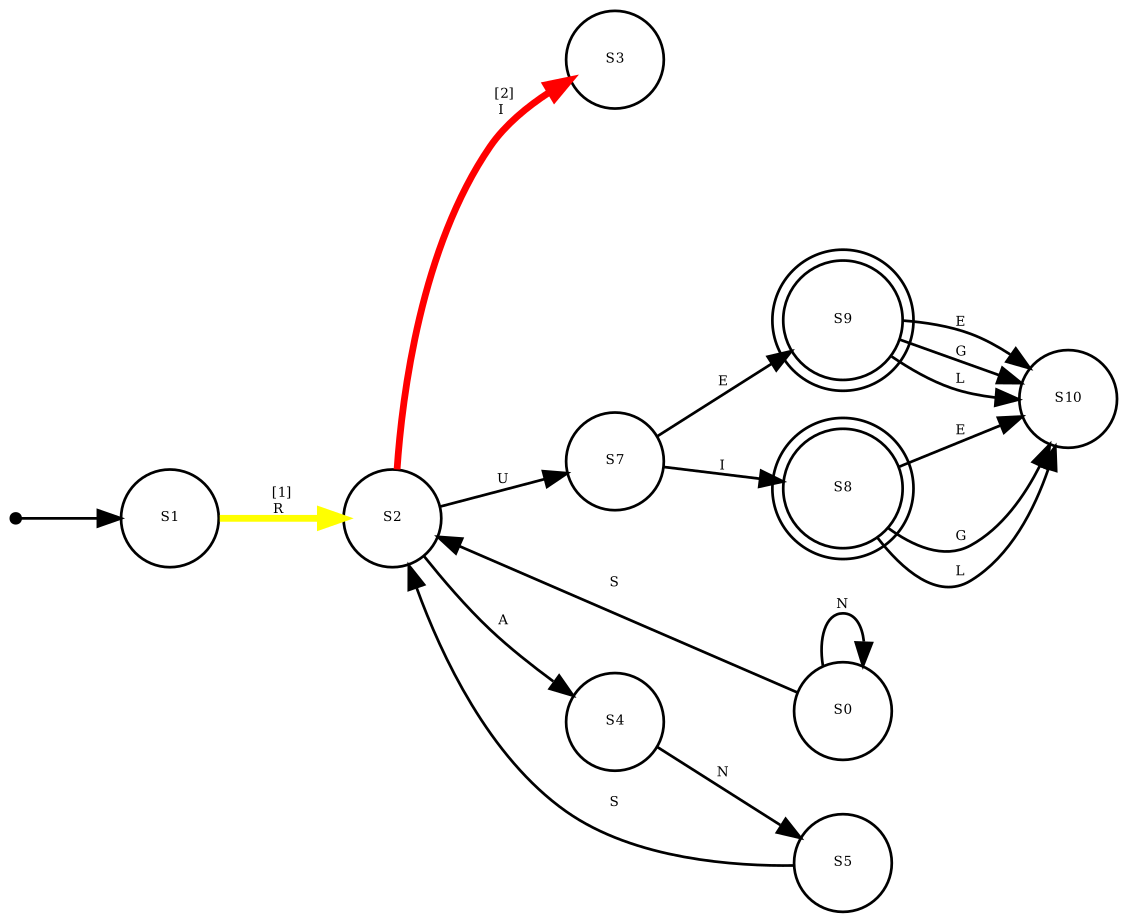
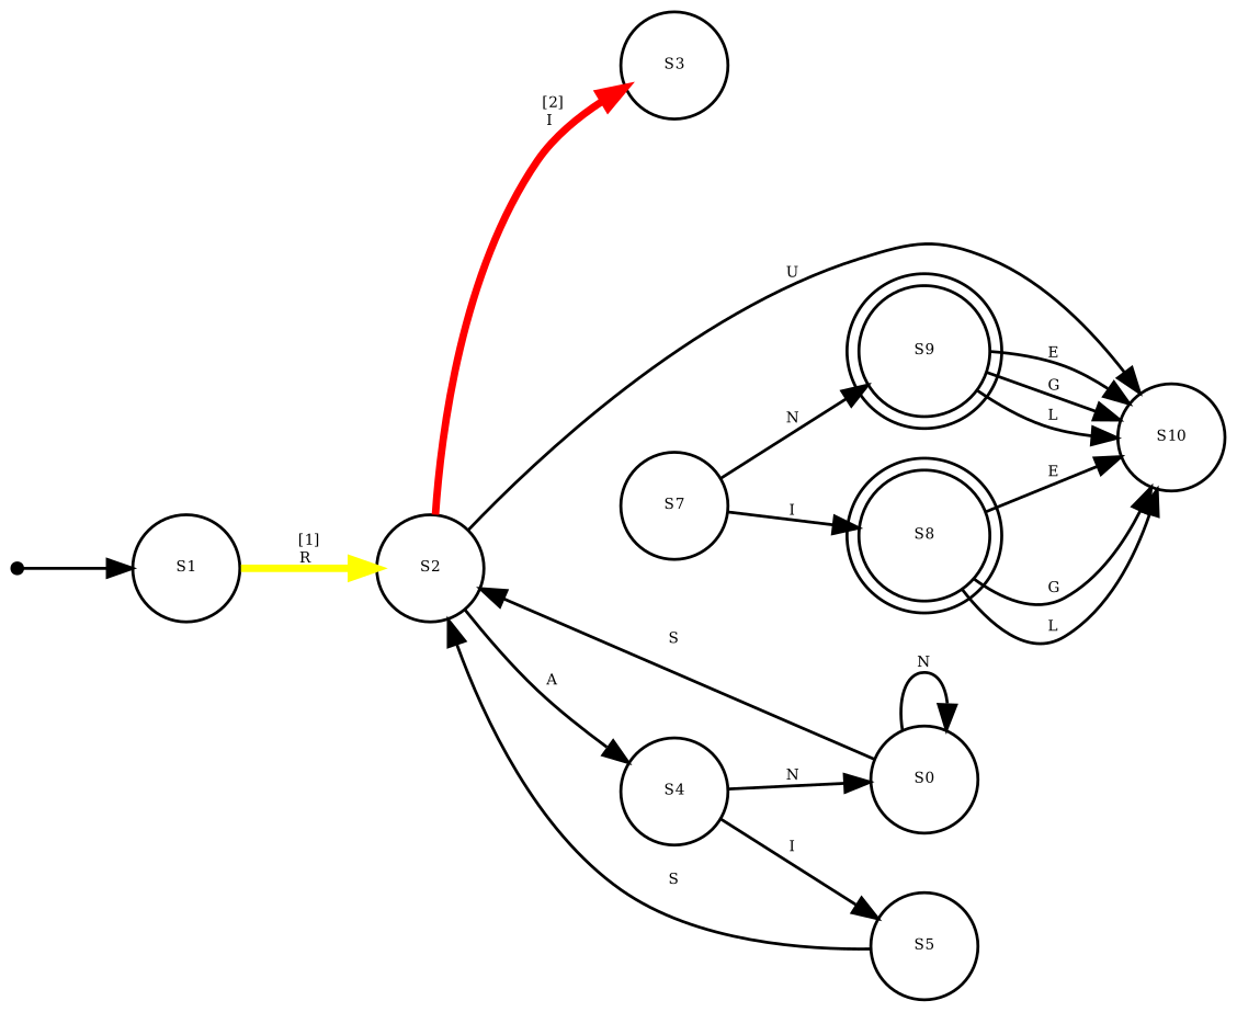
  digraph {
    rankdir=LR
    ranksep=0.5
    node [fontsize=5 shape=circle]
    edge [arrowsize=0.85 fontsize=5]
    Initial [shape=point]
    S1
    S2
    S3
    S7
    S4
    S8 [shape=doublecircle]
    S9 [shape=doublecircle]
    S5
    n10 [label=S0]
    S10
    Initial -> S1 [fontsize=""]
    S1 -> S2 [color="#ffff00" label=" [1]\nR " penwidth=2.5]
    S2 -> S3 [color="#ff0000" label=" [2]\nI " penwidth=2.5]
-   S2 -> S7 [label=" U "]
+   S2 -> S10 [label=" U "]
    S2 -> S4 [label=" A "]
    S7 -> S8 [label=" I "]
-   S7 -> S9 [label=" E "]
-   S4 -> S5 [label=" N "]
+   S7 -> S9 [label=" N "]
+   S4 -> S5 [label=" I "]
+   S4 -> n10 [label=" N "]
    S8 -> S10 [label=" G "]
    S8 -> S10 [label=" L "]
    S8 -> S10 [label=" E "]
    S9 -> S10 [label=" G "]
    S9 -> S10 [label=" L "]
    S9 -> S10 [label=" E "]
    S5 -> S2 [label=" S "]
    n10 -> S2 [label=" S "]
    n10 -> n10 [label=" N "]
  }
